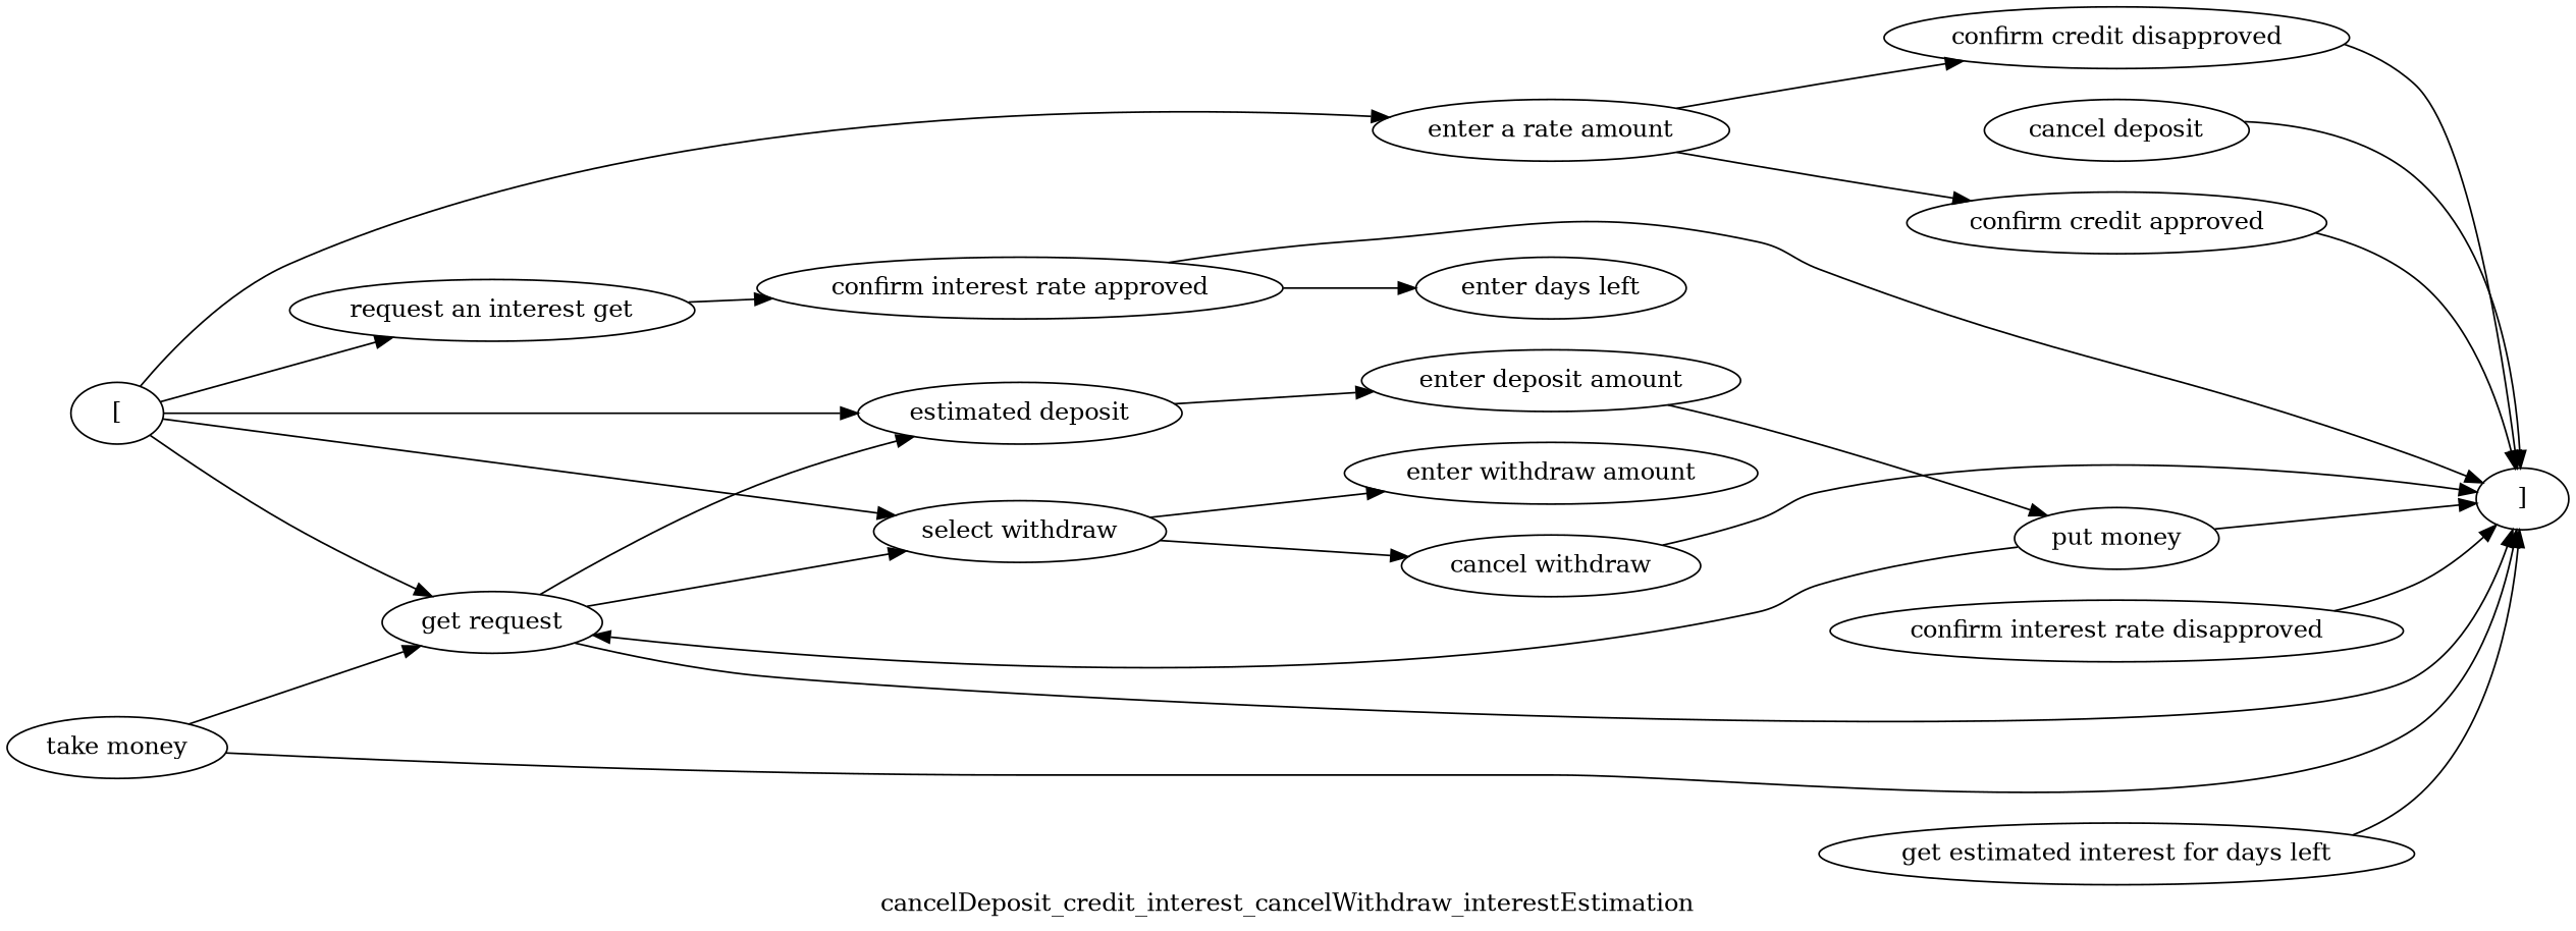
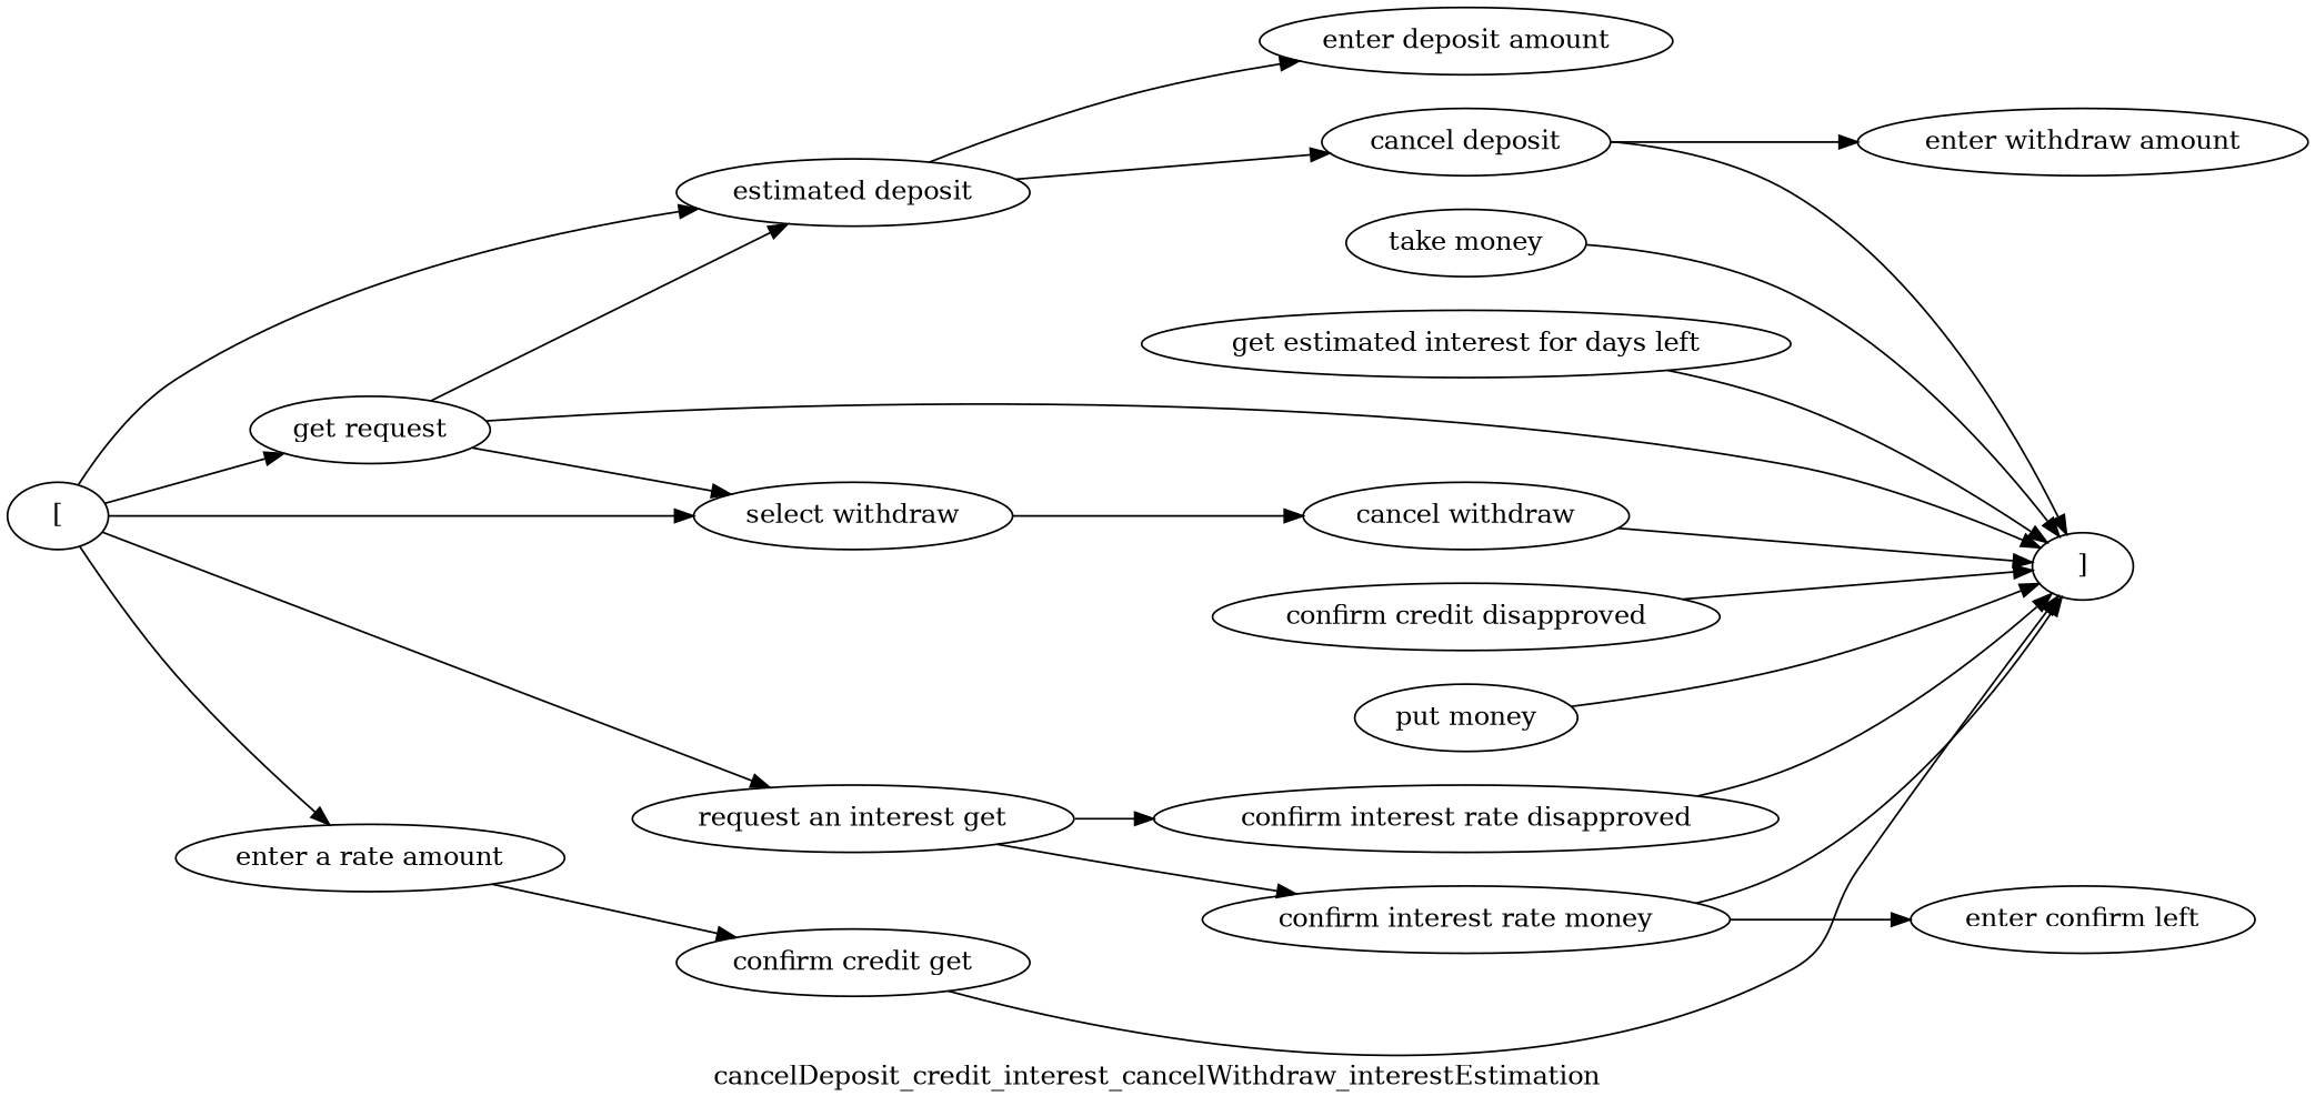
  digraph {
    label=cancelDeposit_credit_interest_cancelWithdraw_interestEstimation
    rankdir=LR
    n1 [label="get request"]
    n2 [label="]"]
    n3 [label="estimated deposit"]
    n4 [label="select withdraw"]
    n5 [label="enter deposit amount"]
    n6 [label="cancel deposit"]
    n7 [label="enter withdraw amount"]
    n8 [label="cancel withdraw"]
    n9 [label="["]
    n10 [label="enter a rate amount"]
    n11 [label="request an interest get"]
-   n12 [label="confirm credit approved"]
+   n12 [label="confirm credit get"]
    n13 [label="confirm credit disapproved"]
-   n14 [label="confirm interest rate approved"]
+   n14 [label="confirm interest rate money"]
    n15 [label="confirm interest rate disapproved"]
    n16 [label="put money"]
    n17 [label="take money"]
-   n18 [label="enter days left"]
+   n18 [label="enter confirm left"]
    n19 [label="get estimated interest for days left"]
    n1 -> n2
    n1 -> n3
    n1 -> n4
    n3 -> n5
-   n4 -> n7
+   n3 -> n6
+   n6 -> n7
    n4 -> n8
-   n5 -> n16
    n6 -> n2
    n8 -> n2
    n9 -> n1
    n9 -> n3
    n9 -> n4
    n9 -> n10
    n9 -> n11
    n10 -> n12
-   n10 -> n13
    n11 -> n14
+   n11 -> n15
    n12 -> n2
    n13 -> n2
    n14 -> n2
    n14 -> n18
    n15 -> n2
-   n16 -> n1
    n16 -> n2
-   n17 -> n1
    n17 -> n2
    n19 -> n2
  }
